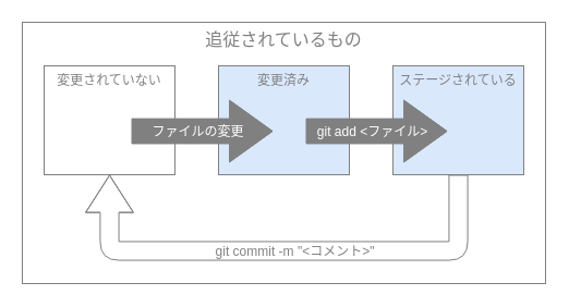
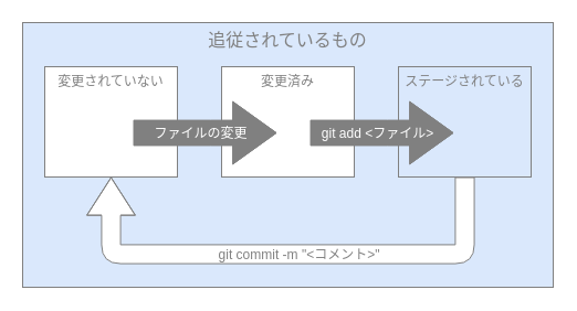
  <mxCell id="0" />
  <mxCell id="1" parent="0" />
- <mxCell id="2" value="&lt;font style=&quot;font-size: 16px&quot;&gt;追従されているもの&lt;/font&gt;&lt;br&gt;" style="rounded=0;whiteSpace=wrap;html=1;labelBackgroundColor=none;fontColor=#808080;align=center;strokeColor=#808080;verticalAlign=top;" vertex="1" parent="1"><mxGeometry x="20" y="20" width="480" height="240" as="geometry" /></mxCell>
- <mxCell id="3" value="変更済み&lt;br&gt;" style="rounded=0;whiteSpace=wrap;html=1;verticalAlign=top;strokeColor=#808080;fontColor=#808080;fillColor=#dae8fc;" vertex="1" parent="1"><mxGeometry x="200" y="60" width="120" height="100" as="geometry" /></mxCell>
+ <mxCell id="2" value="&lt;font style=&quot;font-size: 16px&quot;&gt;追従されているもの&lt;/font&gt;&lt;br&gt;" style="rounded=0;whiteSpace=wrap;html=1;labelBackgroundColor=none;fontColor=#808080;align=center;strokeColor=#808080;verticalAlign=top;fillColor=#dae8fc;" vertex="1" parent="1"><mxGeometry x="20" y="20" width="480" height="240" as="geometry" /></mxCell>
+ <mxCell id="3" value="変更済み&lt;br&gt;" style="rounded=0;whiteSpace=wrap;html=1;verticalAlign=top;strokeColor=#808080;fontColor=#808080;" vertex="1" parent="1"><mxGeometry x="200" y="60" width="120" height="100" as="geometry" /></mxCell>
  <mxCell id="4" value="&lt;div style=&quot;text-align: justify&quot;&gt;&lt;span&gt;ステージされている&lt;/span&gt;&lt;/div&gt;" style="rounded=0;whiteSpace=wrap;html=1;verticalAlign=top;strokeColor=#808080;fontColor=#808080;fillColor=#dae8fc;" vertex="1" parent="1"><mxGeometry x="360" y="60" width="120" height="100" as="geometry" /></mxCell>
  <mxCell id="5" value="変更されていない" style="rounded=0;whiteSpace=wrap;html=1;verticalAlign=top;strokeColor=#808080;fontColor=#808080;" vertex="1" parent="1"><mxGeometry x="40" y="60" width="120" height="100" as="geometry" /></mxCell>
  <mxCell id="6" value="" style="group" vertex="1" connectable="0" parent="1"><mxGeometry x="340" y="110" as="geometry" /></mxCell>
  <mxCell id="7" value="" style="shape=flexArrow;endArrow=classic;html=1;startWidth=65.833;endWidth=32.653;startSize=12.775;endSize=12.775;width=22.857;fillColor=#808080;strokeColor=#808080;" edge="1" parent="1"><mxGeometry width="50" height="50" relative="1" as="geometry"><mxPoint x="280" y="120" as="sourcePoint" /><mxPoint x="410" y="120" as="targetPoint" /><Array as="points"><mxPoint x="350" y="120" /></Array></mxGeometry></mxCell>
  <mxCell id="8" value="&lt;font color=&quot;#ffffff&quot;&gt;git add &amp;lt;ファイル&amp;gt;&lt;/font&gt;" style="text;html=1;resizable=0;points=[];align=center;verticalAlign=middle;labelBackgroundColor=none;" vertex="1" connectable="0" parent="7"><mxGeometry x="-0.5" y="-1" relative="1" as="geometry"><mxPoint x="27.5" y="-1" as="offset" /></mxGeometry></mxCell>
  <mxCell id="9" value="" style="shape=flexArrow;endArrow=classic;html=1;startWidth=65.833;endWidth=32.653;startSize=12.775;endSize=12.775;width=22.857;fillColor=#808080;labelBackgroundColor=#ffffff;strokeColor=#808080;" edge="1" parent="1"><mxGeometry width="50" height="50" relative="1" as="geometry"><mxPoint x="120" y="120" as="sourcePoint" /><mxPoint x="250" y="120" as="targetPoint" /><Array as="points"><mxPoint x="190" y="120" /></Array></mxGeometry></mxCell>
  <mxCell id="10" value="&lt;font color=&quot;#ffffff&quot;&gt;ファイルの変更&lt;/font&gt;" style="text;html=1;resizable=0;points=[];align=center;verticalAlign=middle;labelBackgroundColor=none;" vertex="1" connectable="0" parent="9"><mxGeometry x="-0.5" y="-1" relative="1" as="geometry"><mxPoint x="27.5" y="-1" as="offset" /></mxGeometry></mxCell>
  <mxCell id="11" value="" style="shape=flexArrow;endArrow=classic;html=1;startWidth=65.833;endWidth=25.633;startSize=12.775;endSize=11.057;width=17.143;fillColor=#ffffff;exitX=0.5;exitY=1;exitDx=0;exitDy=0;entryX=0.5;entryY=1;entryDx=0;entryDy=0;strokeColor=#808080;" edge="1" parent="1" source="4" target="5"><mxGeometry width="50" height="50" relative="1" as="geometry"><mxPoint x="590" y="180" as="sourcePoint" /><mxPoint x="130" y="190" as="targetPoint" /><Array as="points"><mxPoint x="420" y="230" /><mxPoint x="100" y="230" /></Array></mxGeometry></mxCell>
  <mxCell id="12" value="git commit -m &quot;&amp;lt;コメント&amp;gt;&quot;" style="text;html=1;resizable=0;points=[];align=center;verticalAlign=middle;labelBackgroundColor=none;fontColor=#808080;" vertex="1" connectable="0" parent="11"><mxGeometry x="-0.5" y="-1" relative="1" as="geometry"><mxPoint x="-105.5" y="1" as="offset" /></mxGeometry></mxCell>
